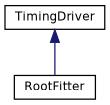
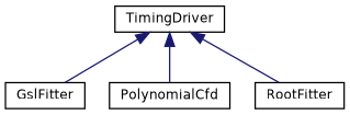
  digraph {
    rankdir=TB
    node [color=black fillcolor=white fontname=Helvetica fontsize=10 shape=record style=filled]
    edge [color=midnightblue dir=back fontname=Helvetica fontsize=10 labelfontname=Helvetica labelfontsize=10 style=solid]
    n1 [height=0.2 label=TimingDriver width=0.4]
+   n2 [height=0.2 label=GslFitter width=0.4]
+   n3 [height=0.2 label=PolynomialCfd width=0.4]
    n4 [height=0.2 label=RootFitter width=0.4]
+   n1 -> n2
+   n1 -> n3
    n1 -> n4
  }
